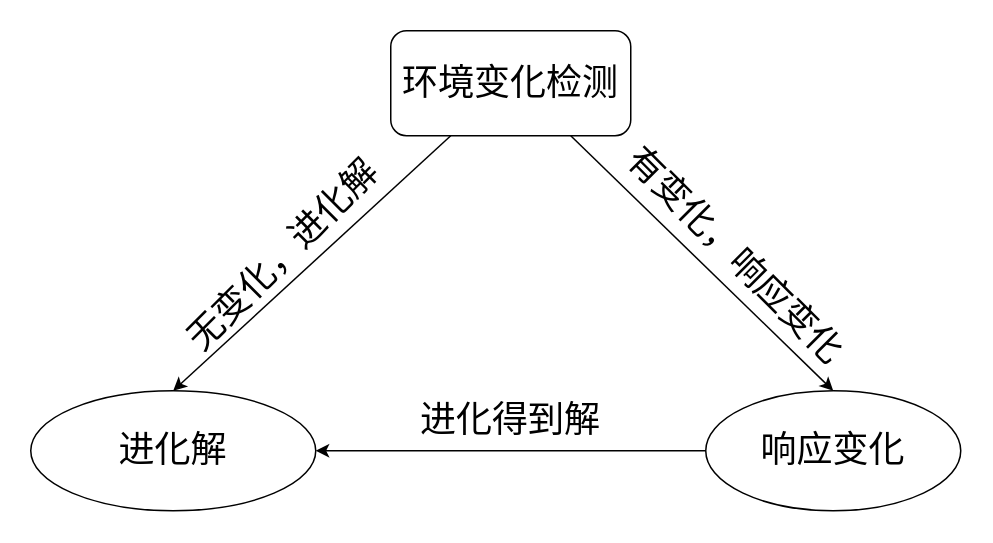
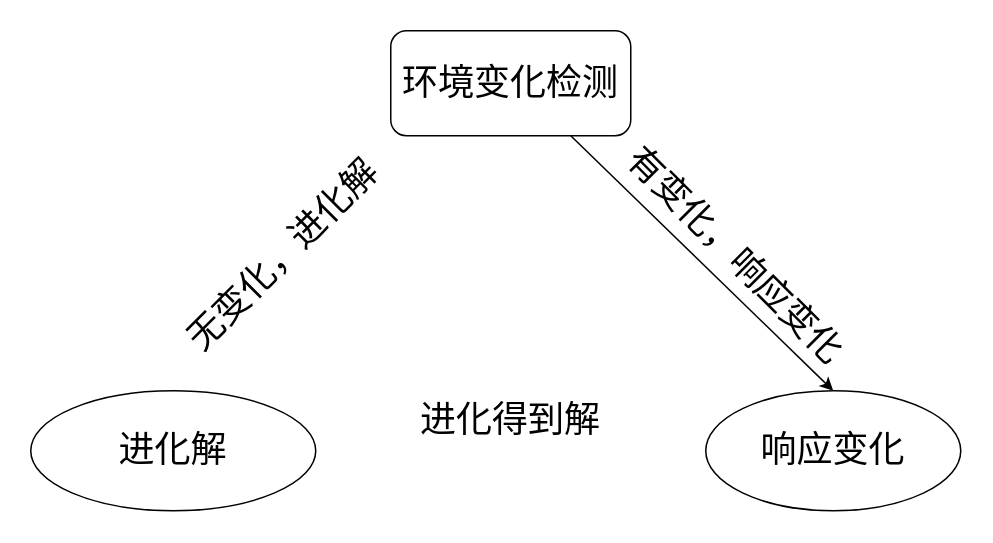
  <mxCell id="0" />
  <mxCell id="1" parent="0" />
  <mxCell id="2" value="&lt;pre&gt;&lt;font style=&quot;font-size: 24px&quot;&gt;环境变化检测&lt;/font&gt;&lt;/pre&gt;" style="rounded=1;whiteSpace=wrap;html=1;" vertex="1" parent="1"><mxGeometry x="260" y="20" width="160" height="70" as="geometry" /></mxCell>
  <mxCell id="3" value="&lt;font style=&quot;font-size: 24px&quot; face=&quot;monospace&quot;&gt;进化解&lt;/font&gt;" style="ellipse;whiteSpace=wrap;html=1;" vertex="1" parent="1"><mxGeometry x="20" y="260" width="190" height="80" as="geometry" /></mxCell>
  <mxCell id="4" value="&lt;font style=&quot;font-size: 24px&quot; face=&quot;monospace&quot;&gt;响应变化&lt;/font&gt;" style="ellipse;whiteSpace=wrap;html=1;" vertex="1" parent="1"><mxGeometry x="470" y="260" width="170" height="80" as="geometry" /></mxCell>
- <mxCell id="5" value="" style="endArrow=classic;html=1;entryX=0.5;entryY=0;entryDx=0;entryDy=0;exitX=0.25;exitY=1;exitDx=0;exitDy=0;" edge="1" parent="1" source="2" target="3"><mxGeometry width="50" height="50" relative="1" as="geometry"><mxPoint x="200" y="170" as="sourcePoint" /><mxPoint x="280" y="180" as="targetPoint" /></mxGeometry></mxCell>
  <mxCell id="6" value="" style="endArrow=classic;html=1;exitX=0.75;exitY=1;exitDx=0;exitDy=0;entryX=0.5;entryY=0;entryDx=0;entryDy=0;" edge="1" parent="1" source="2" target="4"><mxGeometry width="50" height="50" relative="1" as="geometry"><mxPoint x="230" y="230" as="sourcePoint" /><mxPoint x="280" y="180" as="targetPoint" /></mxGeometry></mxCell>
- <mxCell id="7" value="" style="endArrow=classic;html=1;entryX=1;entryY=0.5;entryDx=0;entryDy=0;exitX=0;exitY=0.5;exitDx=0;exitDy=0;" edge="1" parent="1" source="4" target="3"><mxGeometry width="50" height="50" relative="1" as="geometry"><mxPoint x="230" y="230" as="sourcePoint" /><mxPoint x="280" y="180" as="targetPoint" /></mxGeometry></mxCell>
  <mxCell id="8" value="&lt;font style=&quot;font-size: 24px&quot; face=&quot;monospace&quot;&gt;无变化，进化解&lt;/font&gt;" style="text;html=1;strokeColor=none;fillColor=none;align=center;verticalAlign=middle;whiteSpace=wrap;rounded=0;rotation=-45;" vertex="1" parent="1"><mxGeometry x="100" y="160" width="176.57" height="20" as="geometry" /></mxCell>
  <mxCell id="9" value="&lt;pre&gt;&lt;font style=&quot;font-size: 24px&quot;&gt;进化得到解&lt;/font&gt;&lt;/pre&gt;" style="text;html=1;strokeColor=none;fillColor=none;align=center;verticalAlign=middle;whiteSpace=wrap;rounded=0;" vertex="1" parent="1"><mxGeometry x="320" y="270" width="40" height="20" as="geometry" /></mxCell>
  <mxCell id="10" value="&lt;pre&gt;&lt;font style=&quot;font-size: 24px&quot;&gt;有变化，响应变化&lt;/font&gt;&lt;/pre&gt;" style="text;html=1;strokeColor=none;fillColor=none;align=center;verticalAlign=middle;whiteSpace=wrap;rounded=0;rotation=45;" vertex="1" parent="1"><mxGeometry x="470" y="160" width="40" height="20" as="geometry" /></mxCell>
